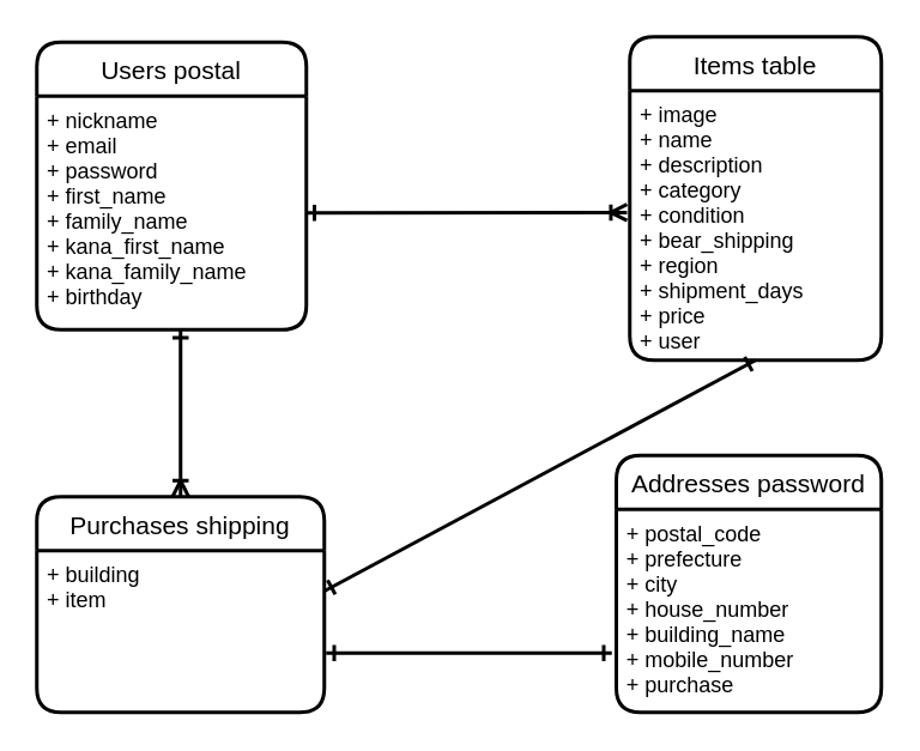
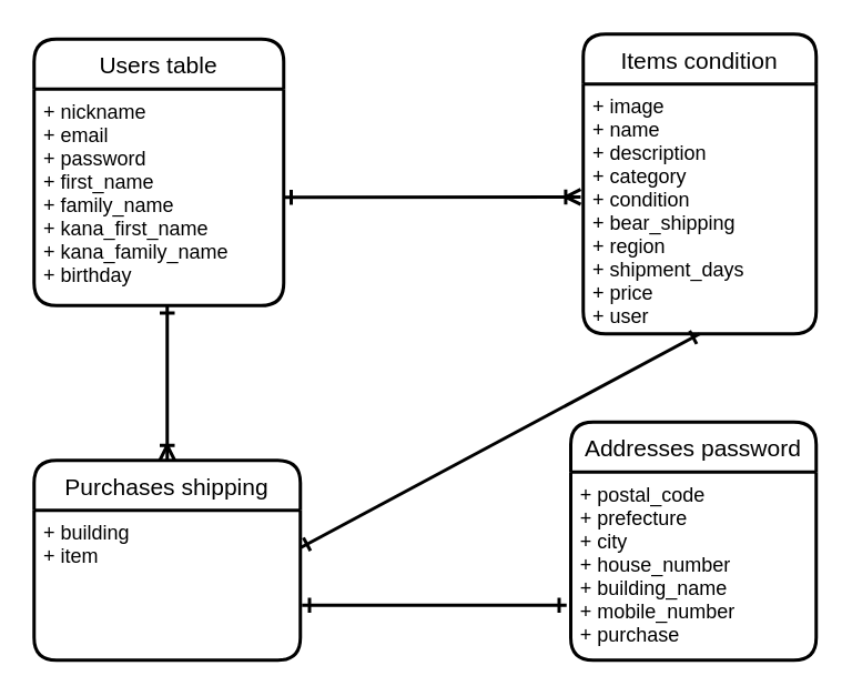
  <mxCell id="0" />
  <mxCell id="1" parent="0" />
- <mxCell id="2" value="Users postal" style="swimlane;childLayout=stackLayout;horizontal=1;startSize=30;horizontalStack=0;rounded=1;fontSize=14;fontStyle=0;strokeWidth=2;resizeParent=0;resizeLast=1;shadow=0;dashed=0;align=center;" parent="1" vertex="1"><mxGeometry x="20" y="23" width="150" height="160" as="geometry" /></mxCell>
+ <mxCell id="2" value="Users table" style="swimlane;childLayout=stackLayout;horizontal=1;startSize=30;horizontalStack=0;rounded=1;fontSize=14;fontStyle=0;strokeWidth=2;resizeParent=0;resizeLast=1;shadow=0;dashed=0;align=center;" parent="1" vertex="1"><mxGeometry x="20" y="23" width="150" height="160" as="geometry" /></mxCell>
  <mxCell id="3" value="+ nickname&#10;+ email&#10;+ password&#10;+ first_name&#10;+ family_name&#10;+ kana_first_name&#10;+ kana_family_name&#10;+ birthday" style="align=left;strokeColor=none;fillColor=none;spacingLeft=4;fontSize=12;verticalAlign=top;resizable=0;rotatable=0;part=1;fontStyle=0" parent="2" vertex="1"><mxGeometry y="30" width="150" height="130" as="geometry" /></mxCell>
- <mxCell id="4" value="Items table" style="swimlane;childLayout=stackLayout;horizontal=1;startSize=30;horizontalStack=0;rounded=1;fontSize=14;fontStyle=0;strokeWidth=2;resizeParent=0;resizeLast=1;shadow=0;dashed=0;align=center;" parent="1" vertex="1"><mxGeometry x="350" y="20" width="140" height="180" as="geometry" /></mxCell>
+ <mxCell id="4" value="Items condition" style="swimlane;childLayout=stackLayout;horizontal=1;startSize=30;horizontalStack=0;rounded=1;fontSize=14;fontStyle=0;strokeWidth=2;resizeParent=0;resizeLast=1;shadow=0;dashed=0;align=center;" parent="1" vertex="1"><mxGeometry x="350" y="20" width="140" height="180" as="geometry" /></mxCell>
  <mxCell id="5" value="+ image&#10;+ name&#10;+ description&#10;+ category&#10;+ condition&#10;+ bear_shipping&#10;+ region&#10;+ shipment_days&#10;+ price&#10;+ user" style="align=left;strokeColor=none;fillColor=none;spacingLeft=4;fontSize=12;verticalAlign=top;resizable=0;rotatable=0;part=1;fontStyle=0" parent="4" vertex="1"><mxGeometry y="30" width="140" height="150" as="geometry" /></mxCell>
  <mxCell id="6" value="Purchases shipping" style="swimlane;childLayout=stackLayout;horizontal=1;startSize=30;horizontalStack=0;rounded=1;fontSize=14;fontStyle=0;strokeWidth=2;resizeParent=0;resizeLast=1;shadow=0;dashed=0;align=center;" parent="1" vertex="1"><mxGeometry x="20" y="276" width="160" height="120" as="geometry" /></mxCell>
  <mxCell id="7" value="+ building&#10;+ item" style="align=left;strokeColor=none;fillColor=none;spacingLeft=4;fontSize=12;verticalAlign=top;resizable=0;rotatable=0;part=1;" parent="6" vertex="1"><mxGeometry y="30" width="160" height="90" as="geometry" /></mxCell>
  <mxCell id="8" value="Addresses password" style="swimlane;childLayout=stackLayout;horizontal=1;startSize=30;horizontalStack=0;rounded=1;fontSize=14;fontStyle=0;strokeWidth=2;resizeParent=0;resizeLast=1;shadow=0;dashed=0;align=center;" parent="1" vertex="1"><mxGeometry x="342.5" y="253" width="147.5" height="143" as="geometry" /></mxCell>
  <mxCell id="9" value="+ postal_code&#10;+ prefecture&#10;+ city&#10;+ house_number&#10;+ building_name&#10;+ mobile_number&#10;+ purchase" style="align=left;strokeColor=none;fillColor=none;spacingLeft=4;fontSize=12;verticalAlign=top;resizable=0;rotatable=0;part=1;" parent="8" vertex="1"><mxGeometry y="30" width="147.5" height="113" as="geometry" /></mxCell>
  <mxCell id="10" style="rounded=0;orthogonalLoop=1;jettySize=auto;html=1;startArrow=ERone;startFill=0;strokeWidth=2;endArrow=ERoneToMany;endFill=0;exitX=1;exitY=0.5;exitDx=0;exitDy=0;entryX=-0.011;entryY=0.452;entryDx=0;entryDy=0;entryPerimeter=0;" edge="1" parent="1" source="3" target="5"><mxGeometry relative="1" as="geometry"><mxPoint x="200" y="138" as="sourcePoint" /><mxPoint x="351" y="113" as="targetPoint" /><Array as="points" /></mxGeometry></mxCell>
  <mxCell id="11" style="edgeStyle=none;rounded=0;orthogonalLoop=1;jettySize=auto;html=1;exitX=0.5;exitY=1;exitDx=0;exitDy=0;entryX=1;entryY=0.25;entryDx=0;entryDy=0;startArrow=ERone;startFill=0;endArrow=ERone;endFill=0;strokeWidth=2;" edge="1" parent="1" source="5" target="7"><mxGeometry relative="1" as="geometry" /></mxCell>
  <mxCell id="12" style="edgeStyle=none;rounded=0;orthogonalLoop=1;jettySize=auto;html=1;startArrow=ERone;startFill=0;endArrow=ERone;endFill=0;strokeWidth=2;" edge="1" parent="1"><mxGeometry relative="1" as="geometry"><mxPoint x="340" y="363" as="sourcePoint" /><mxPoint x="181" y="363" as="targetPoint" /><Array as="points"><mxPoint x="261" y="363" /></Array></mxGeometry></mxCell>
  <mxCell id="13" style="rounded=0;orthogonalLoop=1;jettySize=auto;html=1;startArrow=ERone;startFill=0;strokeWidth=2;endArrow=ERoneToMany;endFill=0;entryX=0.5;entryY=0;entryDx=0;entryDy=0;" edge="1" parent="1" target="6"><mxGeometry relative="1" as="geometry"><mxPoint x="100" y="183" as="sourcePoint" /><mxPoint x="358.35" y="109.84" as="targetPoint" /><Array as="points" /></mxGeometry></mxCell>
